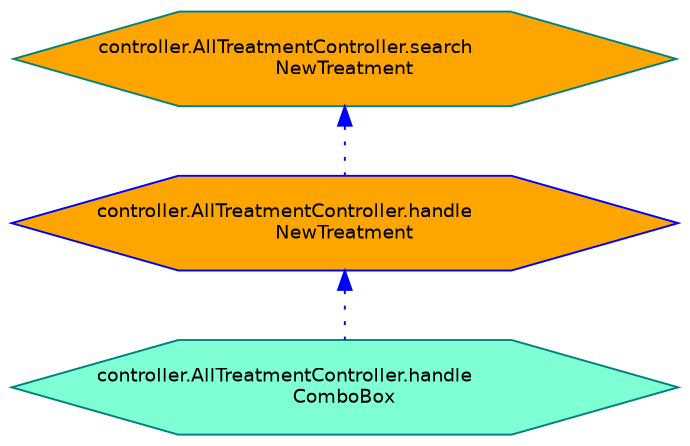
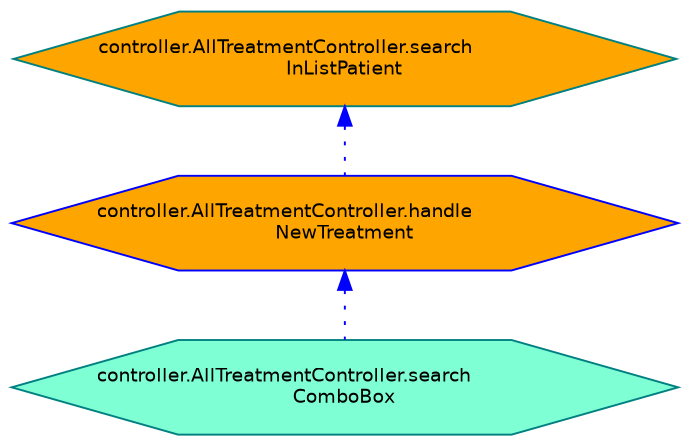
  digraph {
    rankdir=TB
    node [color=teal fillcolor=orange fontname=Helvetica fontsize=10 shape=hexagon style=filled]
    edge [color=blue dir=back fontname=Helvetica fontsize=10 labelfontname=Helvetica labelfontsize=10 style=dotted]
-   n1 [fontcolor=black height=0.2 label="controller.AllTreatmentController.search\lNewTreatment" width=0.4]
+   n1 [fontcolor=black height=0.2 label="controller.AllTreatmentController.search\lInListPatient" width=0.4]
    n2 [color=blue height=0.2 label="controller.AllTreatmentController.handle\lNewTreatment" width=0.4]
-   n3 [fillcolor=aquamarine height=0.2 label="controller.AllTreatmentController.handle\lComboBox" width=0.4]
+   n3 [fillcolor=aquamarine height=0.2 label="controller.AllTreatmentController.search\lComboBox" width=0.4]
    n1 -> n2
    n2 -> n3
  }
